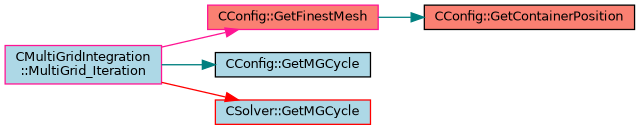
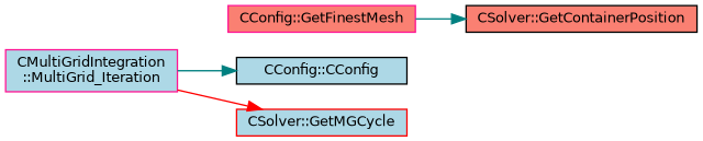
  digraph {
    rankdir=LR
    node [color=deeppink fillcolor=lightblue fontname=Helvetica fontsize=10 shape=box style=filled]
    edge [color=teal fontname=Helvetica fontsize=10 labelfontname=Helvetica labelfontsize=10 style=solid]
    n1 [fontcolor=black height=0.2 label="CMultiGridIntegration\l::MultiGrid_Iteration" width=0.4]
    n2 [fillcolor=salmon height=0.2 label="CConfig::GetFinestMesh" width=0.4]
-   n3 [color=black height=0.2 label="CConfig::GetMGCycle" width=0.4]
+   n3 [color=black height=0.2 label="CConfig::CConfig" width=0.4]
    n4 [color=red height=0.2 label="CSolver::GetMGCycle" width=0.4]
-   n5 [color=black fillcolor=salmon height=0.2 label="CConfig::GetContainerPosition" width=0.4]
-   n1 -> n2 [color=deeppink]
+   n5 [color=black fillcolor=salmon height=0.2 label="CSolver::GetContainerPosition" width=0.4]
    n1 -> n3
    n1 -> n4 [color=red]
    n2 -> n5
  }
